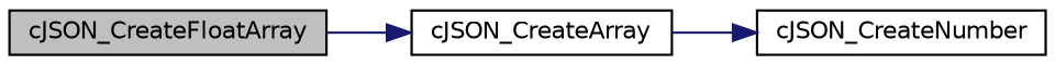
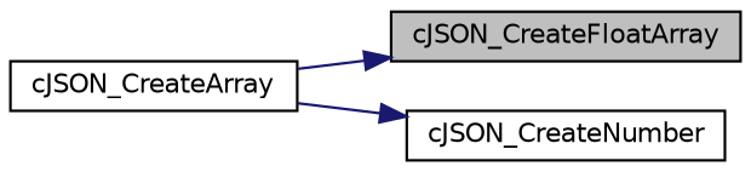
  digraph {
    rankdir=LR
    node [color=black fillcolor=white fontname=Helvetica fontsize=10 shape=record style=filled]
    edge [color=midnightblue fontname=Helvetica fontsize=10 labelfontname=Helvetica labelfontsize=10 style=solid]
    n1 [fillcolor=grey75 fontcolor=black height=0.2 label=cJSON_CreateFloatArray width=0.4]
    n2 [height=0.2 label=cJSON_CreateArray width=0.4]
    n3 [height=0.2 label=cJSON_CreateNumber width=0.4]
-   n1 -> n2
+   n2 -> n1
    n2 -> n3
  }
